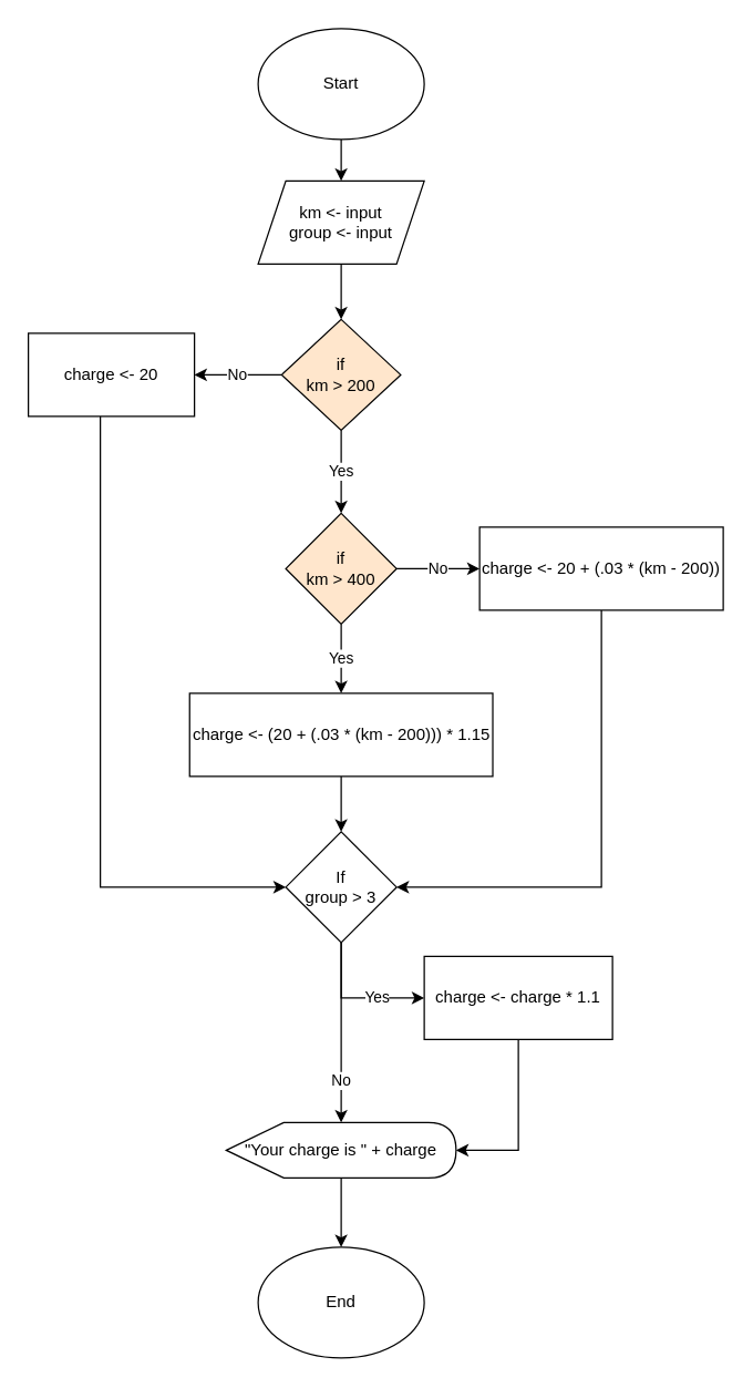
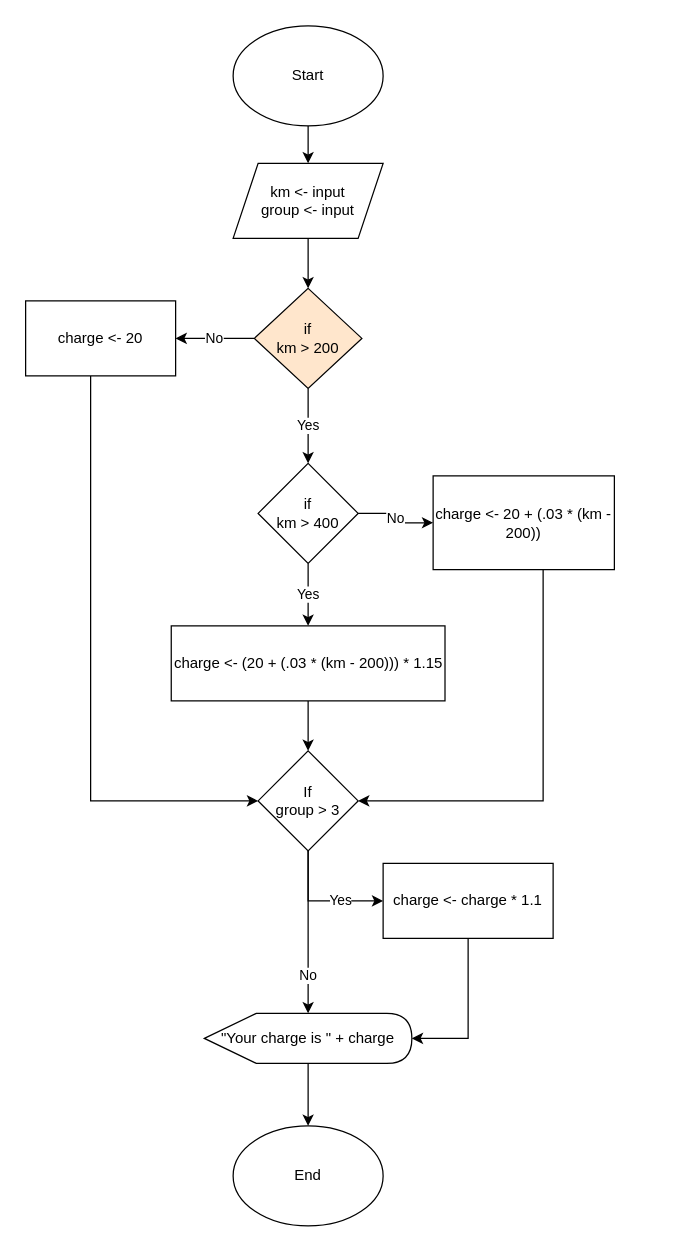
  <mxCell id="0" />
  <mxCell id="1" parent="0" />
  <mxCell id="2" value="" style="edgeStyle=orthogonalEdgeStyle;rounded=0;orthogonalLoop=1;jettySize=auto;html=1;" edge="1" parent="1" source="3"><mxGeometry relative="1" as="geometry"><mxPoint x="246" y="130" as="targetPoint" /></mxGeometry></mxCell>
  <mxCell id="3" value="Start" style="ellipse;whiteSpace=wrap;html=1;" vertex="1" parent="1"><mxGeometry x="186" y="20" width="120" height="80" as="geometry" /></mxCell>
  <mxCell id="4" value="End" style="ellipse;whiteSpace=wrap;html=1;" vertex="1" parent="1"><mxGeometry x="186" y="900" width="120" height="80" as="geometry" /></mxCell>
  <mxCell id="5" value="" style="edgeStyle=orthogonalEdgeStyle;rounded=0;orthogonalLoop=1;jettySize=auto;html=1;" edge="1" parent="1" source="6" target="9"><mxGeometry relative="1" as="geometry" /></mxCell>
  <mxCell id="6" value="km &amp;lt;- input&lt;br&gt;group &amp;lt;- input" style="shape=parallelogram;perimeter=parallelogramPerimeter;whiteSpace=wrap;html=1;fixedSize=1;" vertex="1" parent="1"><mxGeometry x="186" y="130" width="120" height="60" as="geometry" /></mxCell>
  <mxCell id="7" value="No" style="edgeStyle=orthogonalEdgeStyle;rounded=0;orthogonalLoop=1;jettySize=auto;html=1;" edge="1" parent="1" source="9" target="11"><mxGeometry relative="1" as="geometry" /></mxCell>
  <mxCell id="8" value="Yes" style="edgeStyle=orthogonalEdgeStyle;rounded=0;orthogonalLoop=1;jettySize=auto;html=1;" edge="1" parent="1" source="9" target="14"><mxGeometry relative="1" as="geometry" /></mxCell>
  <mxCell id="9" value="if&lt;br&gt;km &amp;gt; 200" style="rhombus;whiteSpace=wrap;html=1;fillColor=#ffe6cc;" vertex="1" parent="1"><mxGeometry x="203" y="230" width="86" height="80" as="geometry" /></mxCell>
  <mxCell id="10" style="edgeStyle=orthogonalEdgeStyle;rounded=0;orthogonalLoop=1;jettySize=auto;html=1;entryX=0;entryY=0.5;entryDx=0;entryDy=0;" edge="1" parent="1" source="11" target="21"><mxGeometry relative="1" as="geometry"><Array as="points"><mxPoint x="72" y="640" /></Array></mxGeometry></mxCell>
  <mxCell id="11" value="charge &amp;lt;- 20" style="whiteSpace=wrap;html=1;" vertex="1" parent="1"><mxGeometry x="20" y="240" width="120" height="60" as="geometry" /></mxCell>
  <mxCell id="12" value="No" style="edgeStyle=orthogonalEdgeStyle;rounded=0;orthogonalLoop=1;jettySize=auto;html=1;" edge="1" parent="1" source="14" target="16"><mxGeometry relative="1" as="geometry" /></mxCell>
  <mxCell id="13" value="Yes" style="edgeStyle=orthogonalEdgeStyle;rounded=0;orthogonalLoop=1;jettySize=auto;html=1;" edge="1" parent="1" source="14" target="18"><mxGeometry relative="1" as="geometry" /></mxCell>
- <mxCell id="14" value="if&lt;br&gt;km &amp;gt; 400" style="rhombus;whiteSpace=wrap;html=1;fillColor=#ffe6cc;" vertex="1" parent="1"><mxGeometry x="206" y="370" width="80" height="80" as="geometry" /></mxCell>
+ <mxCell id="14" value="if&lt;br&gt;km &amp;gt; 400" style="rhombus;whiteSpace=wrap;html=1;" vertex="1" parent="1"><mxGeometry x="206" y="370" width="80" height="80" as="geometry" /></mxCell>
  <mxCell id="15" style="edgeStyle=orthogonalEdgeStyle;rounded=0;orthogonalLoop=1;jettySize=auto;html=1;entryX=1;entryY=0.5;entryDx=0;entryDy=0;" edge="1" parent="1" source="16" target="21"><mxGeometry relative="1" as="geometry"><Array as="points"><mxPoint x="434" y="640" /></Array></mxGeometry></mxCell>
- <mxCell id="16" value="charge &amp;lt;- 20 + (.03 * (km - 200))" style="whiteSpace=wrap;html=1;" vertex="1" parent="1"><mxGeometry x="346" y="380" width="176" height="60" as="geometry" /></mxCell>
+ <mxCell id="16" value="charge &amp;lt;- 20 + (.03 * (km - 200))" style="whiteSpace=wrap;html=1;" vertex="1" parent="1"><mxGeometry x="346" y="380" width="145" height="75" as="geometry" /></mxCell>
  <mxCell id="17" value="" style="edgeStyle=orthogonalEdgeStyle;rounded=0;orthogonalLoop=1;jettySize=auto;html=1;" edge="1" parent="1" source="18" target="21"><mxGeometry relative="1" as="geometry" /></mxCell>
  <mxCell id="18" value="&lt;span&gt;charge &amp;lt;- (20 + (.03 * (km - 200))) * 1.15&lt;/span&gt;" style="whiteSpace=wrap;html=1;" vertex="1" parent="1"><mxGeometry x="136.5" y="500" width="219" height="60" as="geometry" /></mxCell>
  <mxCell id="19" value="Yes" style="edgeStyle=orthogonalEdgeStyle;rounded=0;orthogonalLoop=1;jettySize=auto;html=1;entryX=0;entryY=0.5;entryDx=0;entryDy=0;" edge="1" parent="1" source="21" target="23"><mxGeometry x="0.32" relative="1" as="geometry"><Array as="points"><mxPoint x="246" y="720" /></Array><mxPoint as="offset" /></mxGeometry></mxCell>
  <mxCell id="20" value="No" style="edgeStyle=orthogonalEdgeStyle;rounded=0;orthogonalLoop=1;jettySize=auto;html=1;" edge="1" parent="1" source="21" target="25"><mxGeometry x="0.538" relative="1" as="geometry"><mxPoint as="offset" /></mxGeometry></mxCell>
  <mxCell id="21" value="If&lt;br&gt;group &amp;gt; 3" style="rhombus;whiteSpace=wrap;html=1;" vertex="1" parent="1"><mxGeometry x="206" y="600" width="80" height="80" as="geometry" /></mxCell>
  <mxCell id="22" style="edgeStyle=orthogonalEdgeStyle;rounded=0;orthogonalLoop=1;jettySize=auto;html=1;entryX=1;entryY=0.5;entryDx=0;entryDy=0;entryPerimeter=0;" edge="1" parent="1" source="23" target="25"><mxGeometry relative="1" as="geometry" /></mxCell>
  <mxCell id="23" value="charge &amp;lt;- charge * 1.1" style="whiteSpace=wrap;html=1;" vertex="1" parent="1"><mxGeometry x="306" y="690" width="136" height="60" as="geometry" /></mxCell>
  <mxCell id="24" style="edgeStyle=orthogonalEdgeStyle;rounded=0;orthogonalLoop=1;jettySize=auto;html=1;" edge="1" parent="1" source="25" target="4"><mxGeometry relative="1" as="geometry" /></mxCell>
  <mxCell id="25" value="&quot;Your charge is &quot; + charge" style="shape=display;whiteSpace=wrap;html=1;" vertex="1" parent="1"><mxGeometry x="163" y="810" width="166" height="40" as="geometry" /></mxCell>
